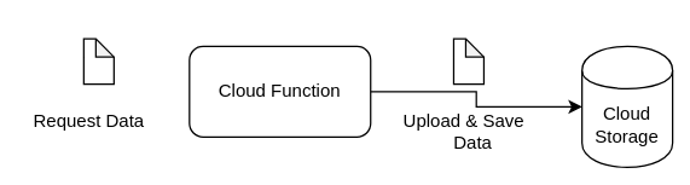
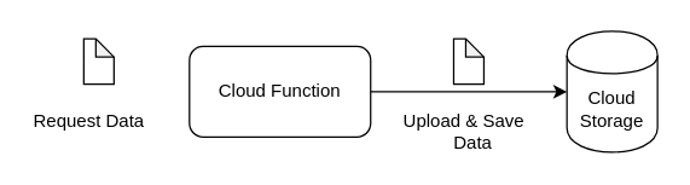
  <mxCell id="0" />
  <mxCell id="1" parent="0" />
  <mxCell id="2" style="edgeStyle=orthogonalEdgeStyle;rounded=0;orthogonalLoop=1;jettySize=auto;html=1;entryX=0;entryY=0.5;entryDx=0;entryDy=0;" edge="1" parent="1" source="3" target="6"><mxGeometry relative="1" as="geometry" /></mxCell>
  <mxCell id="3" value="Cloud Function" style="rounded=1;whiteSpace=wrap;html=1;" vertex="1" parent="1"><mxGeometry x="125" y="30" width="120" height="60" as="geometry" /></mxCell>
  <mxCell id="4" value="" style="shape=note;whiteSpace=wrap;html=1;backgroundOutline=1;darkOpacity=0.05;size=12;" vertex="1" parent="1"><mxGeometry x="55" y="25" width="20" height="30" as="geometry" /></mxCell>
  <mxCell id="5" value="Request Data" style="text;html=1;resizable=0;points=[];autosize=1;align=left;verticalAlign=top;spacingTop=-4;" vertex="1" parent="1"><mxGeometry x="20" y="70" width="90" height="10" as="geometry" /></mxCell>
- <mxCell id="6" value="Cloud&lt;br&gt;Storage" style="shape=cylinder;whiteSpace=wrap;html=1;boundedLbl=1;backgroundOutline=1;" vertex="1" parent="1"><mxGeometry x="385" y="30" width="60" height="80" as="geometry" /></mxCell>
+ <mxCell id="6" value="Cloud&lt;br&gt;Storage" style="shape=cylinder;whiteSpace=wrap;html=1;boundedLbl=1;backgroundOutline=1;" vertex="1" parent="1"><mxGeometry x="375" y="20" width="60" height="80" as="geometry" /></mxCell>
  <mxCell id="7" value="" style="shape=note;whiteSpace=wrap;html=1;backgroundOutline=1;darkOpacity=0.05;size=12;" vertex="1" parent="1"><mxGeometry x="300" y="25" width="20" height="30" as="geometry" /></mxCell>
  <mxCell id="8" value="Upload &amp;amp; Save&lt;br&gt;&amp;nbsp; &amp;nbsp; &amp;nbsp; &amp;nbsp; &amp;nbsp; Data" style="text;html=1;resizable=0;points=[];autosize=1;align=left;verticalAlign=top;spacingTop=-4;" vertex="1" parent="1"><mxGeometry x="265" y="70" width="100" height="30" as="geometry" /></mxCell>
